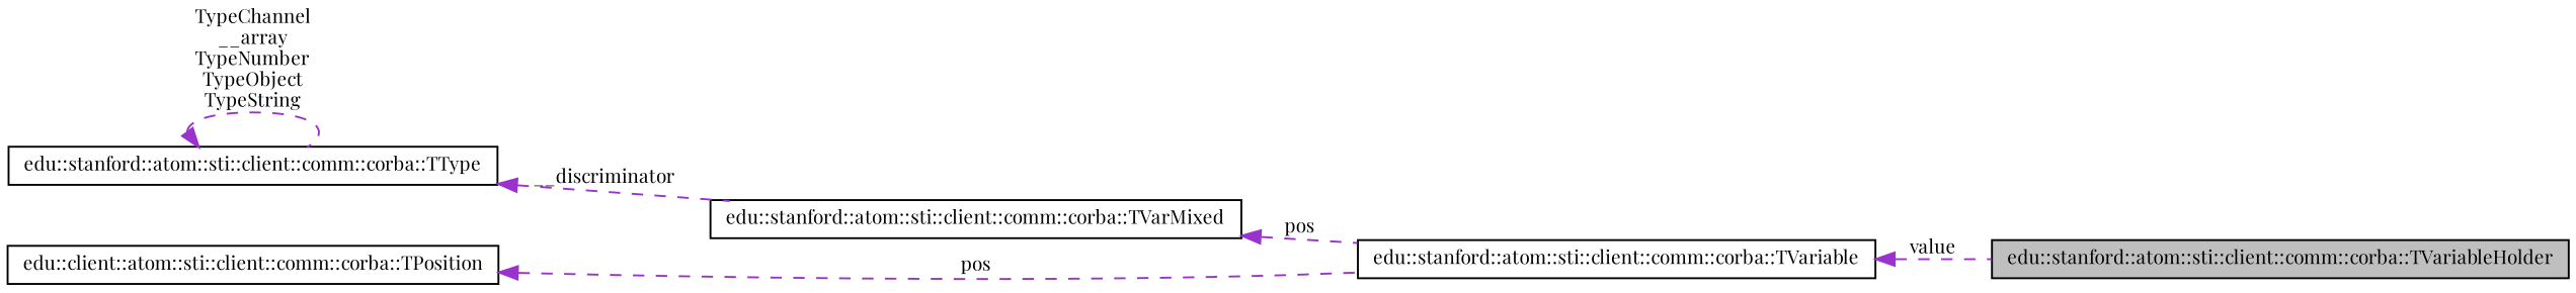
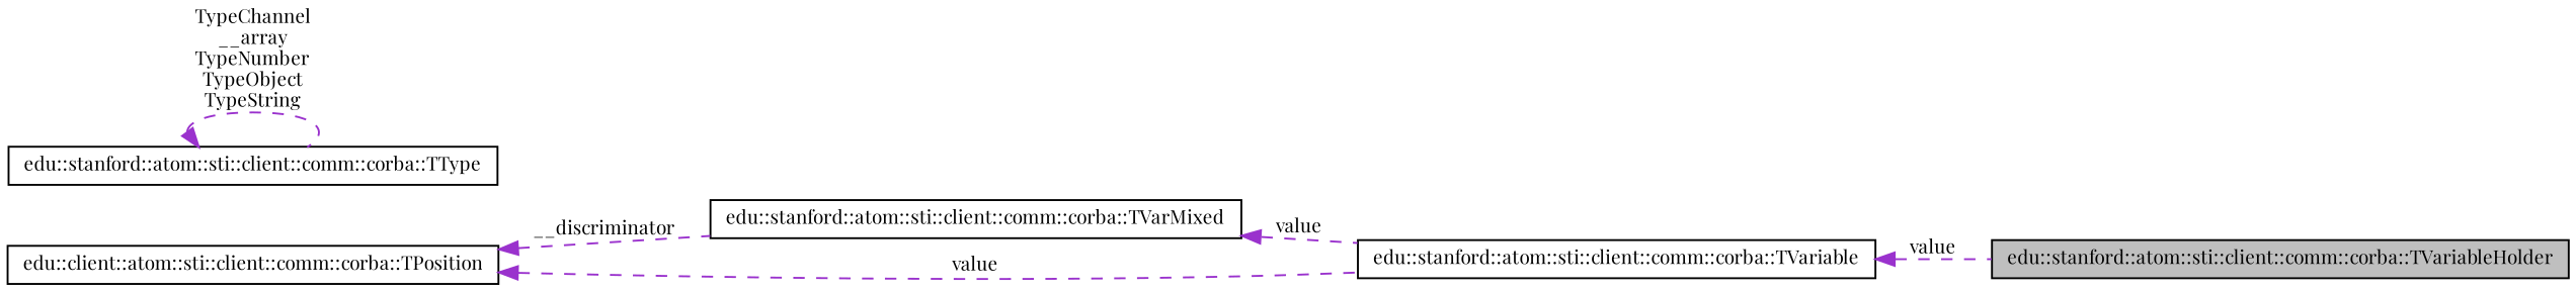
  digraph {
    fontname="Playfair Display"
    rankdir=LR
    node [color=black fillcolor=white fontname="Playfair Display" fontsize=10 shape=record style=filled]
    edge [color=darkorchid3 dir=back fontname="Playfair Display" fontsize=10 labelfontname="FreeSans.ttf" labelfontsize=10 style=dashed]
    n1 [fillcolor=grey75 fontcolor=black height=0.2 label="edu::stanford::atom::sti::client::comm::corba::TVariableHolder" width=0.4]
    n2 [height=0.2 label="edu::stanford::atom::sti::client::comm::corba::TVariable" width=0.4]
    n3 [height=0.2 label="edu::stanford::atom::sti::client::comm::corba::TVarMixed" width=0.4]
    n4 [height=0.2 label="edu::stanford::atom::sti::client::comm::corba::TType" width=0.4]
    n5 [height=0.2 label="edu::client::atom::sti::client::comm::corba::TPosition" width=0.4]
    n2 -> n1 [label=value]
-   n3 -> n2 [label=pos]
-   n4 -> n3 [label=__discriminator]
+   n3 -> n2 [label=value]
+   n5 -> n3 [label=__discriminator]
    n4 -> n4 [label="TypeChannel\n__array\nTypeNumber\nTypeObject\nTypeString"]
-   n5 -> n2 [label=pos]
+   n5 -> n2 [label=value]
  }
